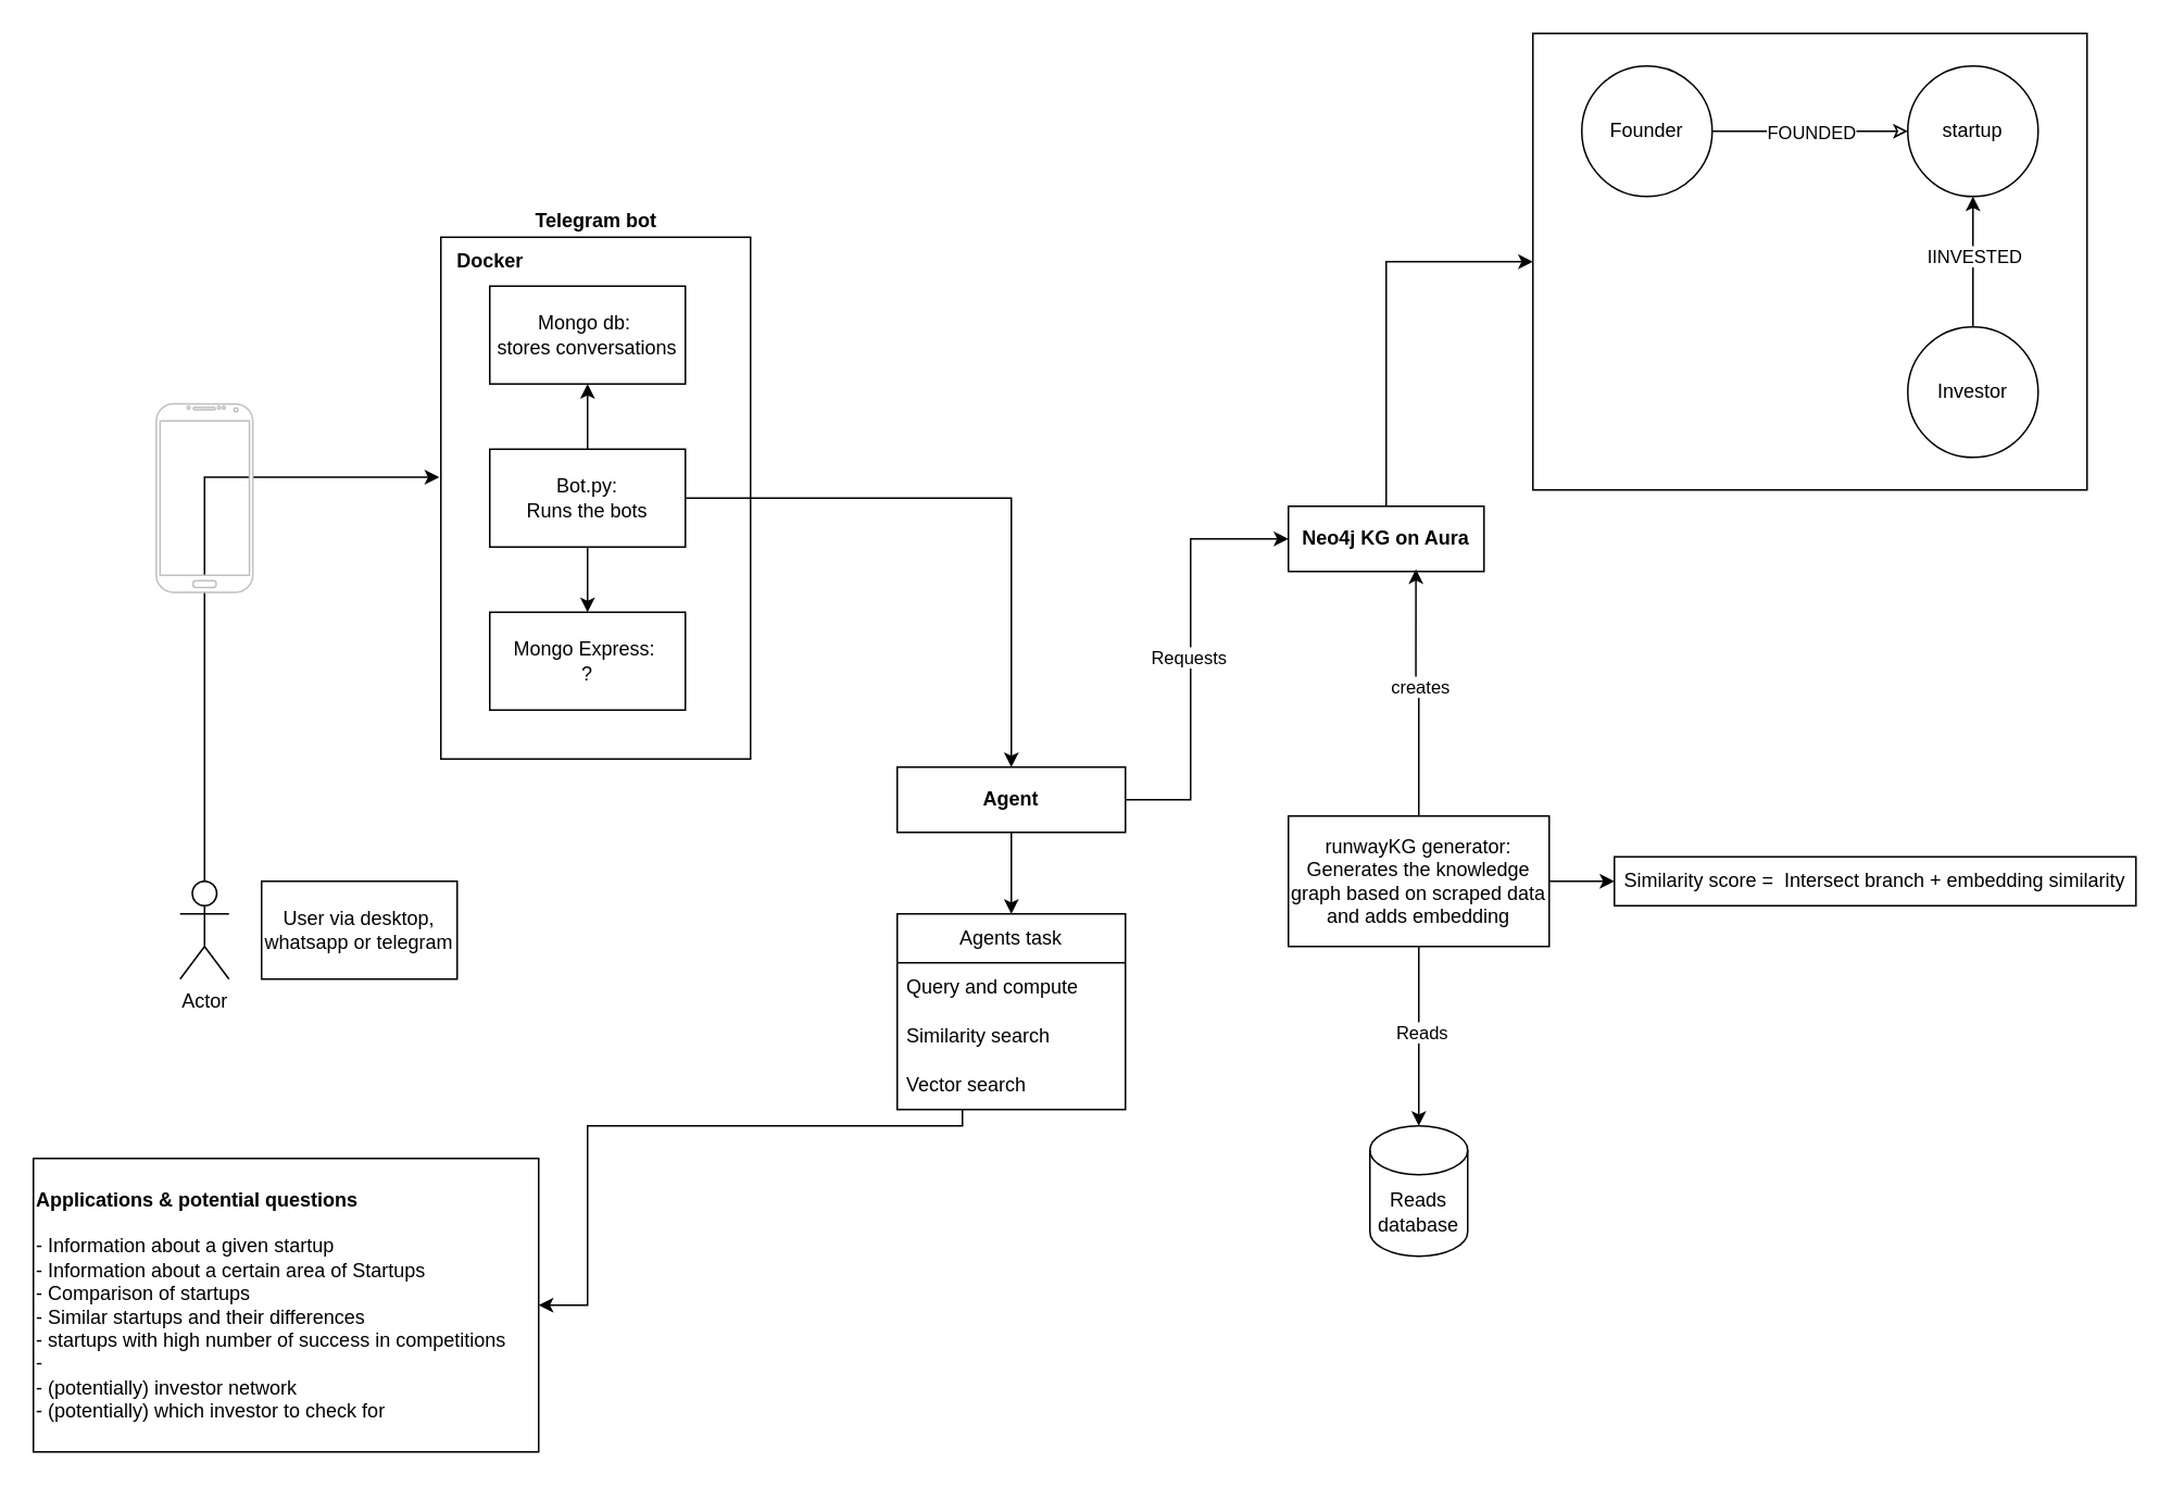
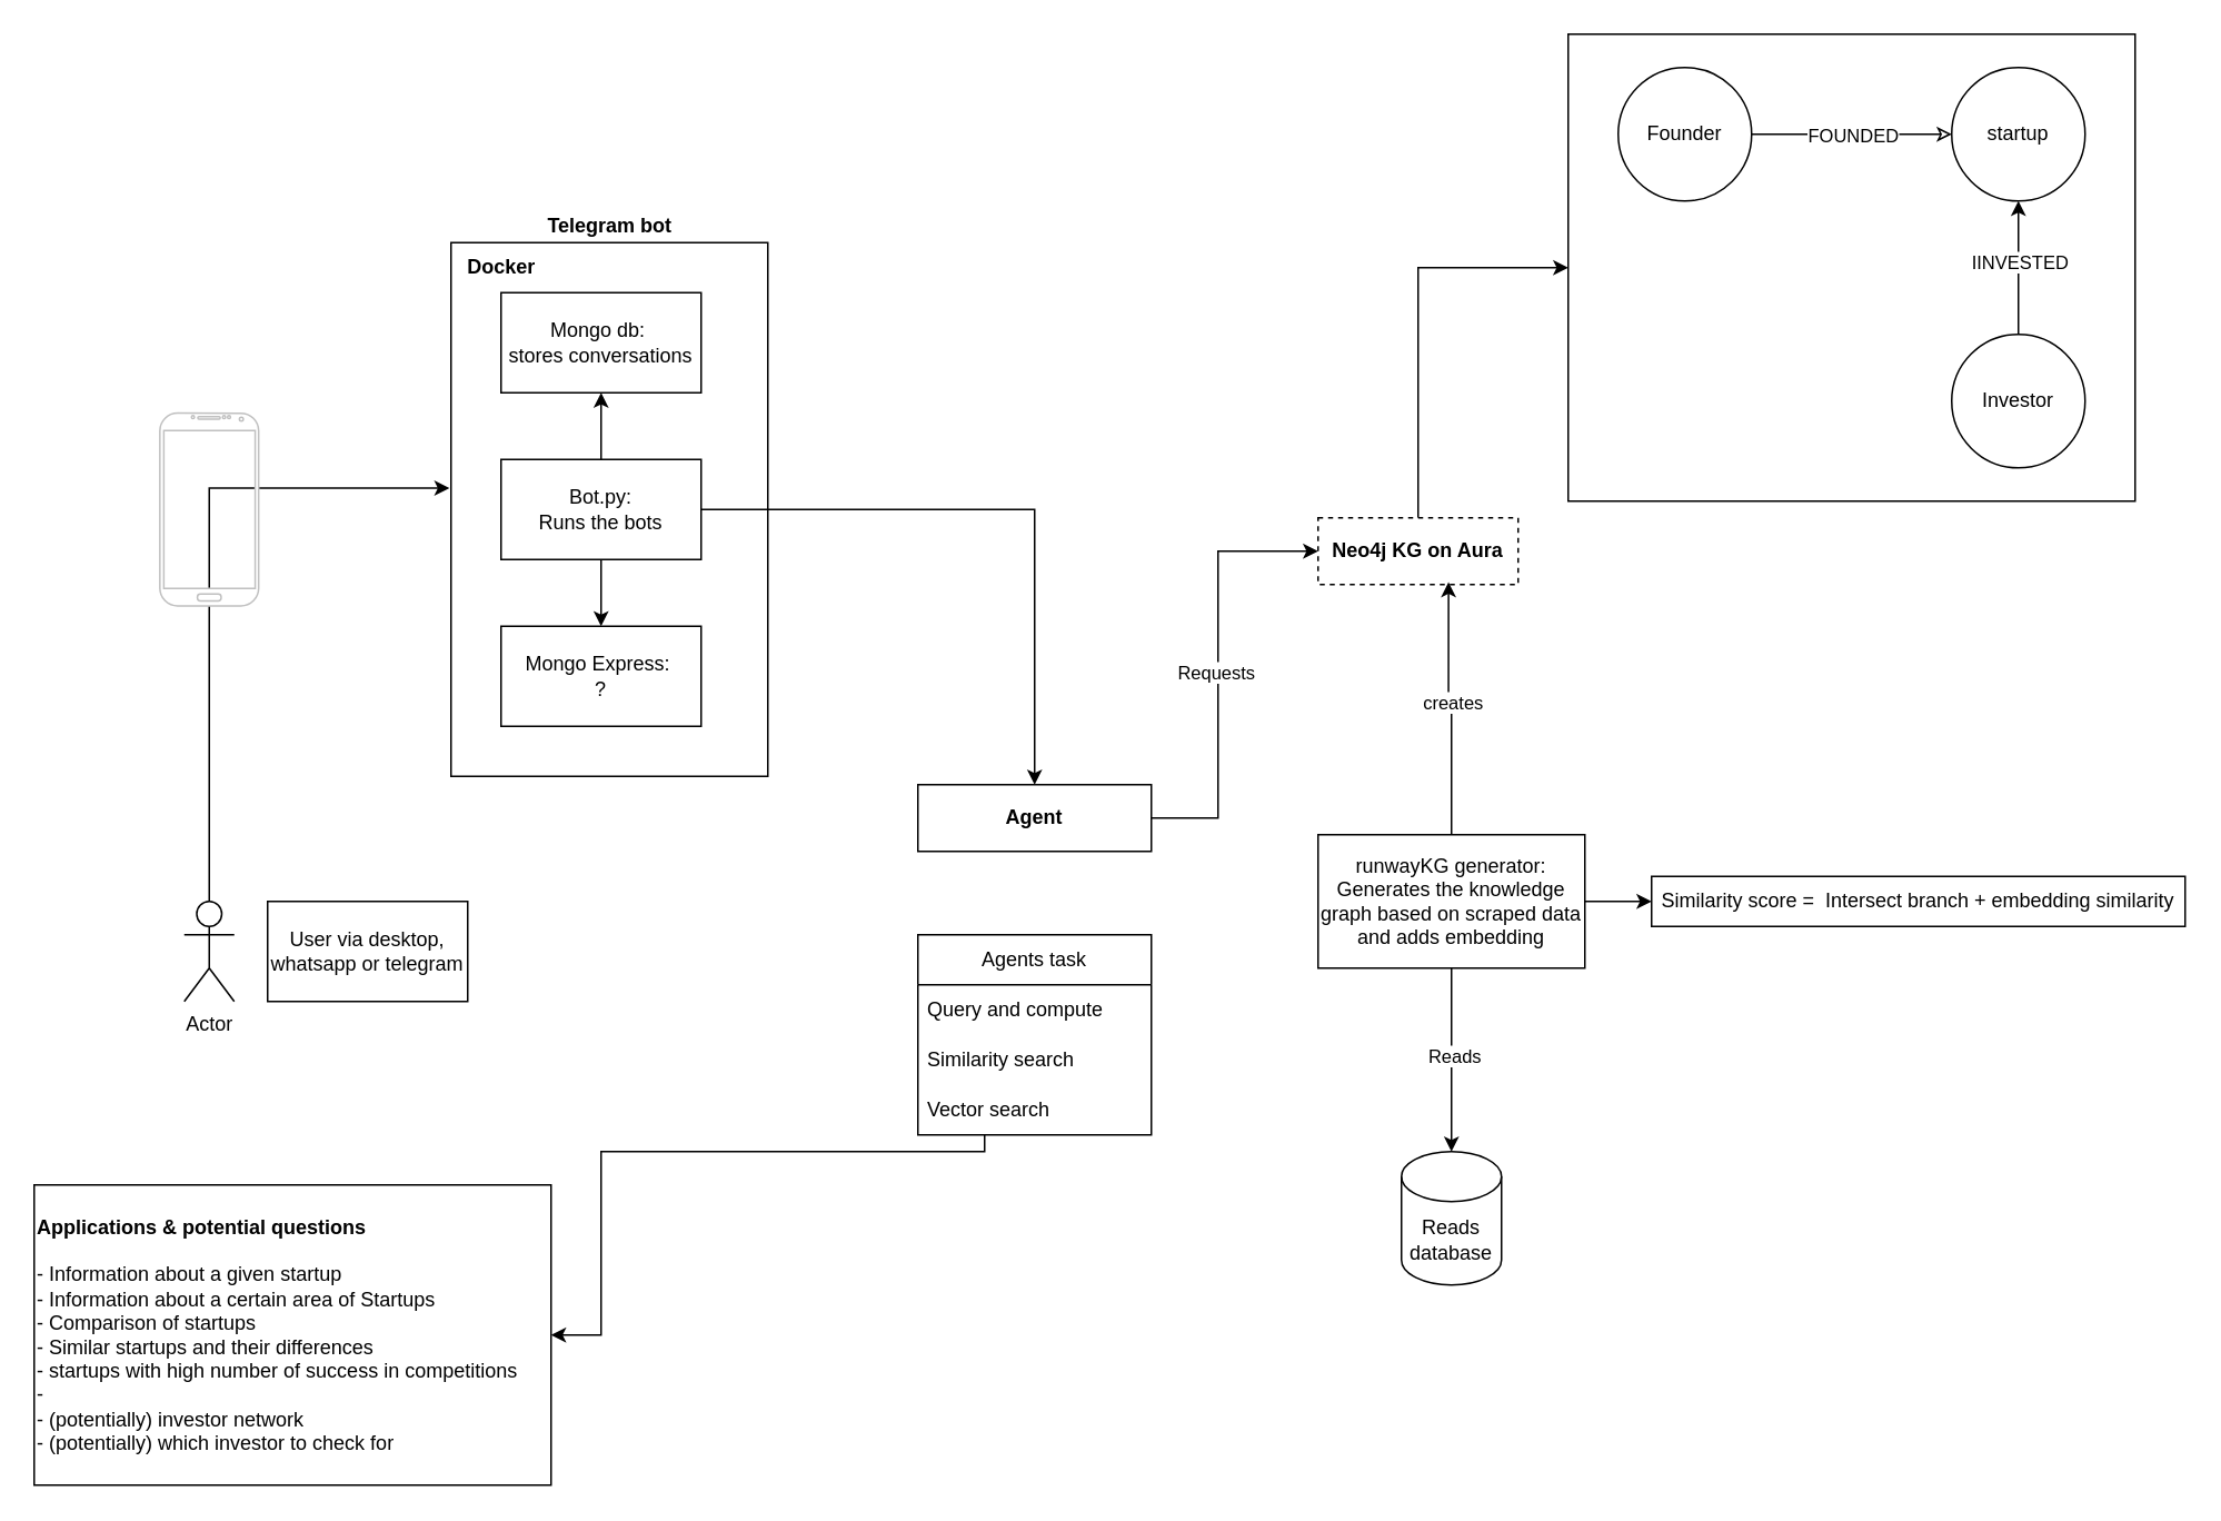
  <mxCell id="0" />
  <mxCell id="1" parent="0" />
  <mxCell id="2" value="" style="whiteSpace=wrap;html=1;" vertex="1" parent="1"><mxGeometry x="940" y="20" width="340" height="280" as="geometry" /></mxCell>
  <mxCell id="3" value="User via desktop, whatsapp or telegram" style="whiteSpace=wrap;html=1;" vertex="1" parent="1"><mxGeometry x="160" y="540" width="120" height="60" as="geometry" /></mxCell>
  <mxCell id="4" value="Actor" style="shape=umlActor;verticalLabelPosition=bottom;verticalAlign=top;html=1;outlineConnect=0;" vertex="1" parent="1"><mxGeometry x="110" y="540" width="30" height="60" as="geometry" /></mxCell>
  <mxCell id="5" value="" style="edgeStyle=orthogonalEdgeStyle;rounded=0;orthogonalLoop=1;jettySize=auto;html=1;" edge="1" parent="1" source="8" target="10"><mxGeometry relative="1" as="geometry"><Array as="points"><mxPoint x="730" y="490" /><mxPoint x="730" y="330" /></Array></mxGeometry></mxCell>
  <mxCell id="6" value="Requests" style="edgeLabel;html=1;align=center;verticalAlign=middle;resizable=0;points=[];" vertex="1" connectable="0" parent="5"><mxGeometry x="-0.014" y="2" relative="1" as="geometry"><mxPoint as="offset" /></mxGeometry></mxCell>
- <mxCell id="7" style="edgeStyle=orthogonalEdgeStyle;rounded=0;orthogonalLoop=1;jettySize=auto;html=1;entryX=0.5;entryY=0;entryDx=0;entryDy=0;" edge="1" parent="1" source="8" target="16"><mxGeometry relative="1" as="geometry" /></mxCell>
  <mxCell id="8" value="&lt;b&gt;Agent&lt;/b&gt;" style="whiteSpace=wrap;html=1;" vertex="1" parent="1"><mxGeometry x="550" y="470" width="140" height="40" as="geometry" /></mxCell>
  <mxCell id="9" style="edgeStyle=orthogonalEdgeStyle;rounded=0;orthogonalLoop=1;jettySize=auto;html=1;entryX=0;entryY=0.5;entryDx=0;entryDy=0;" edge="1" parent="1" source="10" target="2"><mxGeometry relative="1" as="geometry"><Array as="points"><mxPoint x="850" y="160" /></Array></mxGeometry></mxCell>
- <mxCell id="10" value="&lt;b&gt;Neo4j KG on Aura&lt;/b&gt;" style="whiteSpace=wrap;html=1;" vertex="1" parent="1"><mxGeometry x="790" y="310" width="120" height="40" as="geometry" /></mxCell>
+ <mxCell id="10" value="&lt;b&gt;Neo4j KG on Aura&lt;/b&gt;" style="whiteSpace=wrap;html=1;dashed=1;" vertex="1" parent="1"><mxGeometry x="790" y="310" width="120" height="40" as="geometry" /></mxCell>
  <mxCell id="11" value="" style="edgeStyle=orthogonalEdgeStyle;rounded=0;orthogonalLoop=1;jettySize=auto;html=1;" edge="1" parent="1" source="12" target="21"><mxGeometry relative="1" as="geometry" /></mxCell>
  <mxCell id="12" value="runwayKG generator:&lt;br&gt;Generates the knowledge graph based on scraped data and adds embedding" style="whiteSpace=wrap;html=1;" vertex="1" parent="1"><mxGeometry x="790" y="500" width="160" height="80" as="geometry" /></mxCell>
  <mxCell id="13" style="edgeStyle=orthogonalEdgeStyle;rounded=0;orthogonalLoop=1;jettySize=auto;html=1;entryX=0.652;entryY=0.964;entryDx=0;entryDy=0;entryPerimeter=0;" edge="1" parent="1" source="12" target="10"><mxGeometry relative="1" as="geometry" /></mxCell>
  <mxCell id="14" value="creates" style="edgeLabel;html=1;align=center;verticalAlign=middle;resizable=0;points=[];" vertex="1" connectable="0" parent="13"><mxGeometry x="0.056" y="-2" relative="1" as="geometry"><mxPoint as="offset" /></mxGeometry></mxCell>
  <mxCell id="15" style="edgeStyle=orthogonalEdgeStyle;rounded=0;orthogonalLoop=1;jettySize=auto;html=1;entryX=1;entryY=0.5;entryDx=0;entryDy=0;" edge="1" parent="1" source="16" target="20"><mxGeometry relative="1" as="geometry"><Array as="points"><mxPoint x="590" y="690" /><mxPoint x="360" y="690" /><mxPoint x="360" y="800" /></Array></mxGeometry></mxCell>
  <mxCell id="16" value="Agents task" style="swimlane;fontStyle=0;childLayout=stackLayout;horizontal=1;startSize=30;horizontalStack=0;resizeParent=1;resizeParentMax=0;resizeLast=0;collapsible=1;marginBottom=0;whiteSpace=wrap;html=1;" vertex="1" parent="1"><mxGeometry x="550" y="560" width="140" height="120" as="geometry" /></mxCell>
  <mxCell id="17" value="Query and compute" style="text;strokeColor=none;fillColor=none;align=left;verticalAlign=middle;spacingLeft=4;spacingRight=4;overflow=hidden;points=[[0,0.5],[1,0.5]];portConstraint=eastwest;rotatable=0;whiteSpace=wrap;html=1;" vertex="1" parent="16"><mxGeometry y="30" width="140" height="30" as="geometry" /></mxCell>
  <mxCell id="18" value="Similarity search" style="text;strokeColor=none;fillColor=none;align=left;verticalAlign=middle;spacingLeft=4;spacingRight=4;overflow=hidden;points=[[0,0.5],[1,0.5]];portConstraint=eastwest;rotatable=0;whiteSpace=wrap;html=1;" vertex="1" parent="16"><mxGeometry y="60" width="140" height="30" as="geometry" /></mxCell>
  <mxCell id="19" value="Vector search" style="text;strokeColor=none;fillColor=none;align=left;verticalAlign=middle;spacingLeft=4;spacingRight=4;overflow=hidden;points=[[0,0.5],[1,0.5]];portConstraint=eastwest;rotatable=0;whiteSpace=wrap;html=1;" vertex="1" parent="16"><mxGeometry y="90" width="140" height="30" as="geometry" /></mxCell>
  <mxCell id="20" value="&lt;b&gt;Applications &amp;amp; potential questions&lt;br&gt;&lt;/b&gt;&lt;br&gt;- Information about a given startup&lt;br&gt;- Information about a certain area of Startups&lt;br&gt;- Comparison of startups&lt;br&gt;- Similar startups and their differences&lt;br&gt;- startups with high number of success in competitions&lt;br&gt;-&amp;nbsp;&lt;br&gt;- (potentially) investor network&lt;br&gt;- (potentially) which investor to check for" style="whiteSpace=wrap;html=1;align=left;" vertex="1" parent="1"><mxGeometry x="20" y="710" width="310" height="180" as="geometry" /></mxCell>
  <mxCell id="21" value="Similarity score =&amp;nbsp; Intersect branch + embedding similarity" style="whiteSpace=wrap;html=1;" vertex="1" parent="1"><mxGeometry x="990" y="525" width="320" height="30" as="geometry" /></mxCell>
  <mxCell id="22" value="" style="edgeStyle=orthogonalEdgeStyle;rounded=0;orthogonalLoop=1;jettySize=auto;html=1;startArrow=classic;startFill=0;endArrow=none;endFill=0;" edge="1" parent="1" source="24" target="25"><mxGeometry relative="1" as="geometry" /></mxCell>
  <mxCell id="23" value="FOUNDED" style="edgeLabel;html=1;align=center;verticalAlign=middle;resizable=0;points=[];" vertex="1" connectable="0" parent="22"><mxGeometry x="-0.1" y="-1" relative="1" as="geometry"><mxPoint x="-6" y="1" as="offset" /></mxGeometry></mxCell>
  <mxCell id="24" value="startup" style="ellipse;whiteSpace=wrap;html=1;" vertex="1" parent="1"><mxGeometry x="1170" y="40" width="80" height="80" as="geometry" /></mxCell>
  <mxCell id="25" value="Founder" style="ellipse;whiteSpace=wrap;html=1;" vertex="1" parent="1"><mxGeometry x="970" y="40" width="80" height="80" as="geometry" /></mxCell>
  <mxCell id="26" style="edgeStyle=orthogonalEdgeStyle;rounded=0;orthogonalLoop=1;jettySize=auto;html=1;entryX=0.5;entryY=1;entryDx=0;entryDy=0;" edge="1" parent="1" source="28" target="24"><mxGeometry relative="1" as="geometry" /></mxCell>
  <mxCell id="27" value="IINVESTED" style="edgeLabel;html=1;align=center;verticalAlign=middle;resizable=0;points=[];" vertex="1" connectable="0" parent="26"><mxGeometry x="0.109" relative="1" as="geometry"><mxPoint as="offset" /></mxGeometry></mxCell>
  <mxCell id="28" value="Investor" style="ellipse;whiteSpace=wrap;html=1;" vertex="1" parent="1"><mxGeometry x="1170" y="200" width="80" height="80" as="geometry" /></mxCell>
  <mxCell id="29" value="Reads database" style="shape=cylinder3;whiteSpace=wrap;html=1;boundedLbl=1;backgroundOutline=1;size=15;" vertex="1" parent="1"><mxGeometry x="840" y="690" width="60" height="80" as="geometry" /></mxCell>
  <mxCell id="30" style="edgeStyle=orthogonalEdgeStyle;rounded=0;orthogonalLoop=1;jettySize=auto;html=1;entryX=0.5;entryY=0;entryDx=0;entryDy=0;entryPerimeter=0;" edge="1" parent="1" source="12" target="29"><mxGeometry relative="1" as="geometry" /></mxCell>
  <mxCell id="31" value="Reads" style="edgeLabel;html=1;align=center;verticalAlign=middle;resizable=0;points=[];" vertex="1" connectable="0" parent="30"><mxGeometry x="-0.052" y="1" relative="1" as="geometry"><mxPoint as="offset" /></mxGeometry></mxCell>
  <mxCell id="32" value="" style="whiteSpace=wrap;html=1;" vertex="1" parent="1"><mxGeometry x="270" y="145" width="190" height="320" as="geometry" /></mxCell>
  <mxCell id="33" value="&lt;b&gt;Telegram bot&lt;/b&gt;" style="text;html=1;align=center;verticalAlign=middle;resizable=0;points=[];autosize=1;strokeColor=none;fillColor=none;" vertex="1" parent="1"><mxGeometry x="315" y="120" width="100" height="30" as="geometry" /></mxCell>
  <mxCell id="34" value="Mongo db:&amp;nbsp;&lt;br&gt;stores conversations" style="whiteSpace=wrap;html=1;" vertex="1" parent="1"><mxGeometry x="300" y="175" width="120" height="60" as="geometry" /></mxCell>
  <mxCell id="35" style="edgeStyle=orthogonalEdgeStyle;rounded=0;orthogonalLoop=1;jettySize=auto;html=1;entryX=0.5;entryY=0;entryDx=0;entryDy=0;" edge="1" parent="1" source="38" target="8"><mxGeometry relative="1" as="geometry" /></mxCell>
  <mxCell id="36" style="edgeStyle=orthogonalEdgeStyle;rounded=0;orthogonalLoop=1;jettySize=auto;html=1;entryX=0.5;entryY=1;entryDx=0;entryDy=0;" edge="1" parent="1" source="38" target="34"><mxGeometry relative="1" as="geometry" /></mxCell>
  <mxCell id="37" style="edgeStyle=orthogonalEdgeStyle;rounded=0;orthogonalLoop=1;jettySize=auto;html=1;entryX=0.5;entryY=0;entryDx=0;entryDy=0;" edge="1" parent="1" source="38" target="39"><mxGeometry relative="1" as="geometry" /></mxCell>
  <mxCell id="38" value="Bot.py:&lt;br&gt;Runs the bots" style="whiteSpace=wrap;html=1;" vertex="1" parent="1"><mxGeometry x="300" y="275" width="120" height="60" as="geometry" /></mxCell>
  <mxCell id="39" value="Mongo Express:&amp;nbsp;&lt;br&gt;?" style="whiteSpace=wrap;html=1;" vertex="1" parent="1"><mxGeometry x="300" y="375" width="120" height="60" as="geometry" /></mxCell>
  <mxCell id="40" value="&lt;b&gt;Docker&lt;/b&gt;" style="text;html=1;align=center;verticalAlign=middle;resizable=0;points=[];autosize=1;strokeColor=none;fillColor=none;" vertex="1" parent="1"><mxGeometry x="270" y="145" width="60" height="30" as="geometry" /></mxCell>
  <mxCell id="41" style="edgeStyle=orthogonalEdgeStyle;rounded=0;orthogonalLoop=1;jettySize=auto;html=1;entryX=-0.005;entryY=0.46;entryDx=0;entryDy=0;entryPerimeter=0;" edge="1" parent="1" source="4" target="32"><mxGeometry relative="1" as="geometry"><Array as="points"><mxPoint x="125" y="292" /></Array></mxGeometry></mxCell>
  <mxCell id="42" value="" style="verticalLabelPosition=bottom;verticalAlign=top;html=1;shadow=0;dashed=0;strokeWidth=1;shape=mxgraph.android.phone2;strokeColor=#c0c0c0;" vertex="1" parent="1"><mxGeometry x="95.39" y="247.25" width="59.23" height="115.5" as="geometry" /></mxCell>
